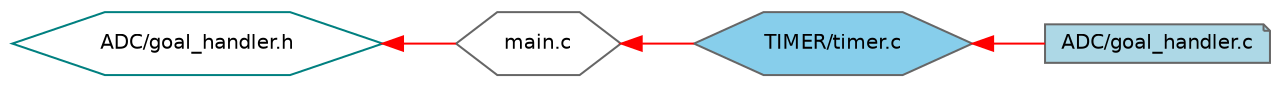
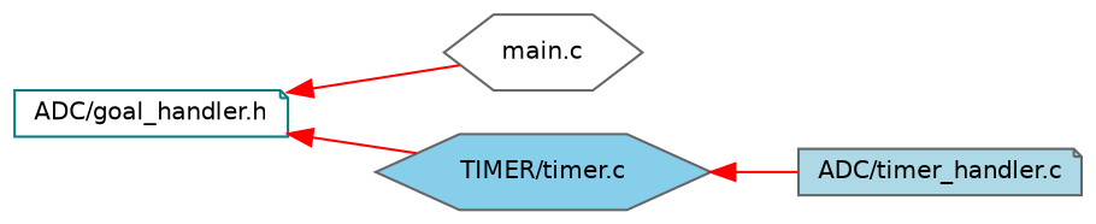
  digraph {
    rankdir=LR
    node [color=gray40 fillcolor=white fontname=Helvetica fontsize=10 shape=note style=filled]
    edge [color=red dir=back fontname=Helvetica fontsize=10 labelfontname=Helvetica labelfontsize=10 style=solid]
-   n1 [color=teal fontcolor=black height=0.2 label="ADC/goal_handler.h" shape=hexagon width=0.4]
+   n1 [color=teal fontcolor=black height=0.2 label="ADC/goal_handler.h" width=0.4]
    n2 [height=0.2 label="main.c" shape=hexagon width=0.4]
    n3 [fillcolor=skyblue height=0.2 label="TIMER/timer.c" shape=hexagon width=0.4]
-   n4 [fillcolor=lightblue height=0.2 label="ADC/goal_handler.c" width=0.4]
+   n4 [fillcolor=lightblue height=0.2 label="ADC/timer_handler.c" width=0.4]
    n1 -> n2
-   n2 -> n3
+   n1 -> n3
    n3 -> n4
  }
